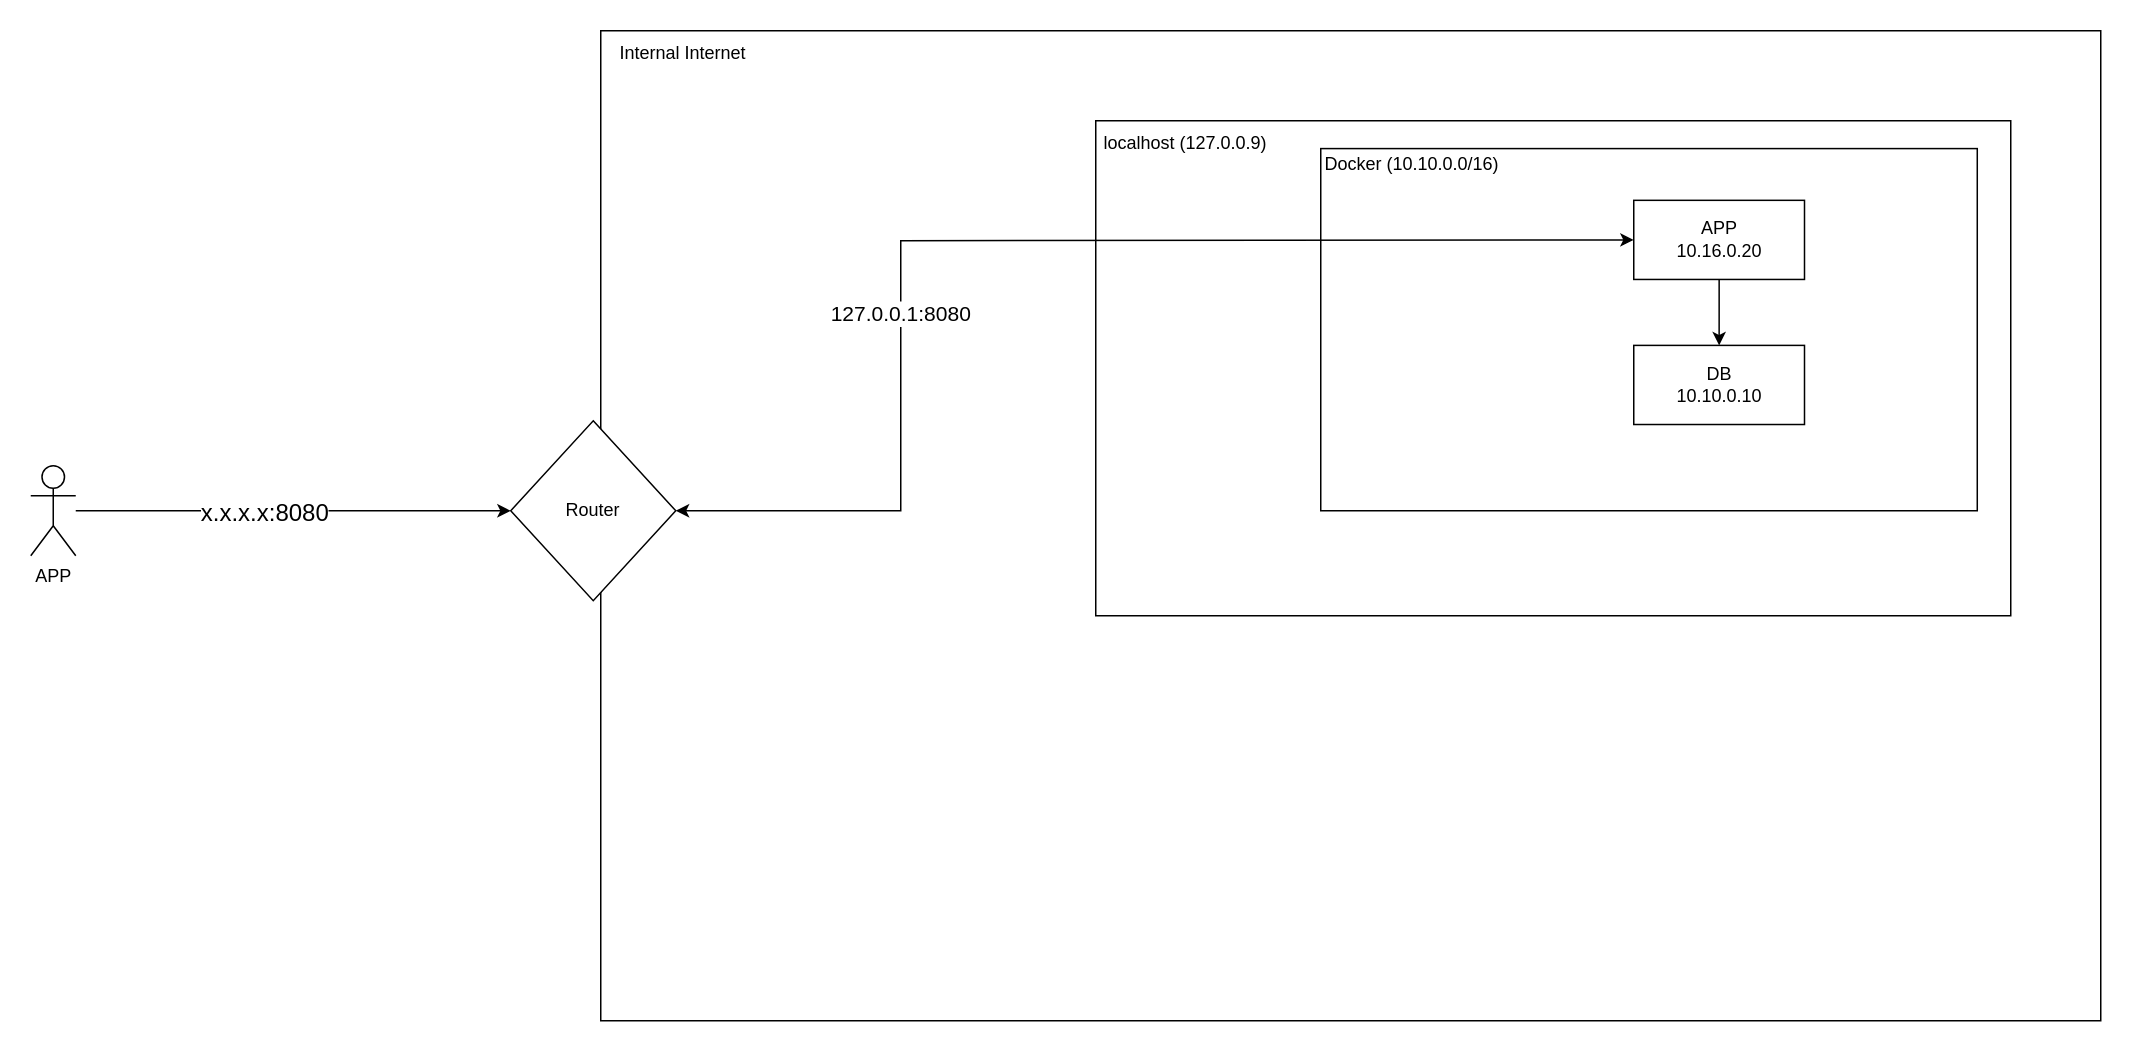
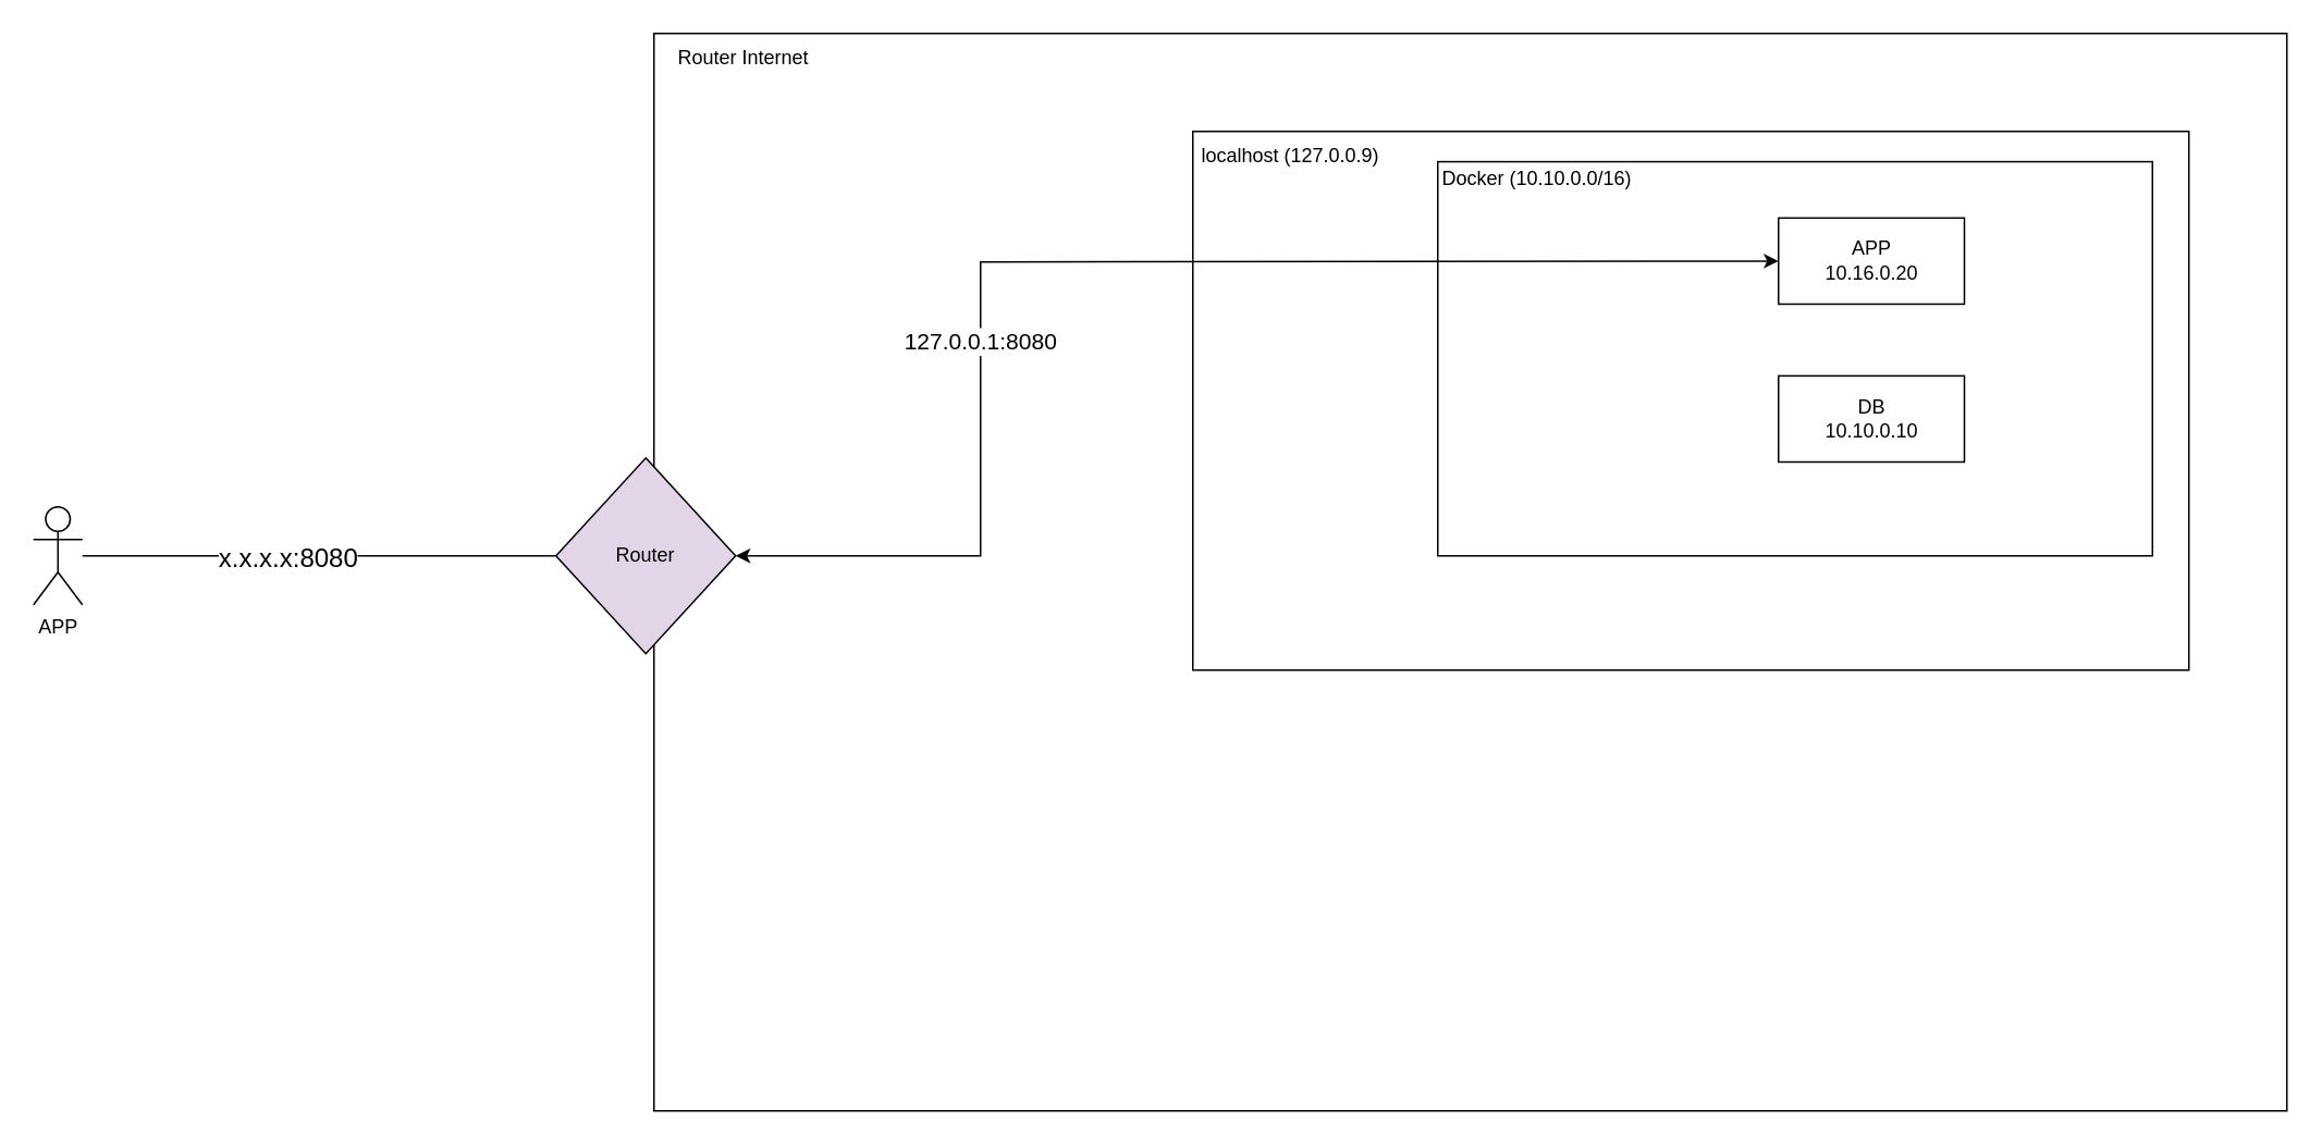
  <mxCell id="0" />
  <mxCell id="1" parent="0" />
- <mxCell id="2" style="edgeStyle=orthogonalEdgeStyle;rounded=0;orthogonalLoop=1;jettySize=auto;html=1;" edge="1" parent="1" source="4" target="7"><mxGeometry relative="1" as="geometry" /></mxCell>
+ <mxCell id="2" style="edgeStyle=orthogonalEdgeStyle;rounded=0;orthogonalLoop=1;jettySize=auto;html=1;endArrow=none;" edge="1" parent="1" source="4" target="7"><mxGeometry relative="1" as="geometry" /></mxCell>
  <mxCell id="3" value="&lt;font style=&quot;font-size: 16px;&quot;&gt;x.x.x.x:8080&lt;/font&gt;" style="edgeLabel;html=1;align=center;verticalAlign=middle;resizable=0;points=[];" vertex="1" connectable="0" parent="2"><mxGeometry x="-0.138" relative="1" as="geometry"><mxPoint as="offset" /></mxGeometry></mxCell>
  <mxCell id="4" value="APP" style="shape=umlActor;verticalLabelPosition=bottom;verticalAlign=top;html=1;outlineConnect=0;" vertex="1" parent="1"><mxGeometry x="20" y="310" width="30" height="60" as="geometry" /></mxCell>
  <mxCell id="5" value="" style="group" vertex="1" connectable="0" parent="1"><mxGeometry x="340" y="20" width="1060" height="660" as="geometry" /></mxCell>
  <mxCell id="6" value="" style="rounded=0;whiteSpace=wrap;html=1;" vertex="1" parent="5"><mxGeometry x="60" width="1000" height="660" as="geometry" /></mxCell>
- <mxCell id="7" value="Router" style="rhombus;whiteSpace=wrap;html=1;" vertex="1" parent="5"><mxGeometry y="260" width="110" height="120" as="geometry" /></mxCell>
- <mxCell id="8" value="Internal Internet" style="text;html=1;align=center;verticalAlign=middle;whiteSpace=wrap;rounded=0;" vertex="1" parent="5"><mxGeometry x="60" width="110" height="30" as="geometry" /></mxCell>
+ <mxCell id="7" value="Router" style="rhombus;whiteSpace=wrap;html=1;fillColor=#e1d5e7;" vertex="1" parent="5"><mxGeometry y="260" width="110" height="120" as="geometry" /></mxCell>
+ <mxCell id="8" value="Router Internet" style="text;html=1;align=center;verticalAlign=middle;whiteSpace=wrap;rounded=0;" vertex="1" parent="5"><mxGeometry x="60" width="110" height="30" as="geometry" /></mxCell>
  <mxCell id="9" value="" style="group" vertex="1" connectable="0" parent="5"><mxGeometry x="390" y="60" width="610" height="330" as="geometry" /></mxCell>
  <mxCell id="10" value="" style="rounded=0;whiteSpace=wrap;html=1;" vertex="1" parent="9"><mxGeometry width="610" height="330" as="geometry" /></mxCell>
  <mxCell id="11" value="localhost (127.0.0.9)" style="text;html=1;align=center;verticalAlign=middle;whiteSpace=wrap;rounded=0;" vertex="1" parent="9"><mxGeometry width="120" height="30" as="geometry" /></mxCell>
  <mxCell id="12" value="" style="group" vertex="1" connectable="0" parent="9"><mxGeometry x="150" y="18.56" width="437.68" height="241.44" as="geometry" /></mxCell>
  <mxCell id="13" value="" style="group" vertex="1" connectable="0" parent="12"><mxGeometry width="437.68" height="241.44" as="geometry" /></mxCell>
  <mxCell id="14" value="" style="rounded=0;whiteSpace=wrap;html=1;" vertex="1" parent="13"><mxGeometry width="437.68" height="241.44" as="geometry" /></mxCell>
  <mxCell id="15" value="Docker (10.10.0.0/16)" style="text;html=1;align=center;verticalAlign=middle;whiteSpace=wrap;rounded=0;" vertex="1" parent="13"><mxGeometry width="122.36" height="20.695" as="geometry" /></mxCell>
  <mxCell id="16" value="" style="group" vertex="1" connectable="0" parent="13"><mxGeometry x="208.673" y="34.491" width="113.833" height="149.463" as="geometry" /></mxCell>
- <mxCell id="17" style="edgeStyle=orthogonalEdgeStyle;rounded=0;orthogonalLoop=1;jettySize=auto;html=1;entryX=0.5;entryY=0;entryDx=0;entryDy=0;" edge="1" parent="16" source="18" target="19"><mxGeometry relative="1" as="geometry" /></mxCell>
  <mxCell id="18" value="APP&lt;br&gt;10.16.0.20" style="rounded=0;whiteSpace=wrap;html=1;" vertex="1" parent="16"><mxGeometry width="113.833" height="52.752" as="geometry" /></mxCell>
  <mxCell id="19" value="DB&lt;div&gt;10.10.0.10&lt;/div&gt;" style="rounded=0;whiteSpace=wrap;html=1;" vertex="1" parent="16"><mxGeometry y="96.711" width="113.833" height="52.752" as="geometry" /></mxCell>
  <mxCell id="20" value="" style="endArrow=classic;startArrow=classic;html=1;rounded=0;entryX=0;entryY=0.5;entryDx=0;entryDy=0;exitX=1;exitY=0.5;exitDx=0;exitDy=0;" edge="1" parent="5" source="7" target="18"><mxGeometry width="50" height="50" relative="1" as="geometry"><mxPoint x="470" y="390" as="sourcePoint" /><mxPoint x="520" y="340" as="targetPoint" /><Array as="points"><mxPoint x="260" y="320" /><mxPoint x="260" y="140" /></Array></mxGeometry></mxCell>
  <mxCell id="21" value="&lt;font style=&quot;font-size: 14px;&quot;&gt;127.0.0.1:8080&lt;/font&gt;" style="edgeLabel;html=1;align=center;verticalAlign=middle;resizable=0;points=[];" vertex="1" connectable="0" parent="20"><mxGeometry x="-0.262" y="1" relative="1" as="geometry"><mxPoint y="20" as="offset" /></mxGeometry></mxCell>
